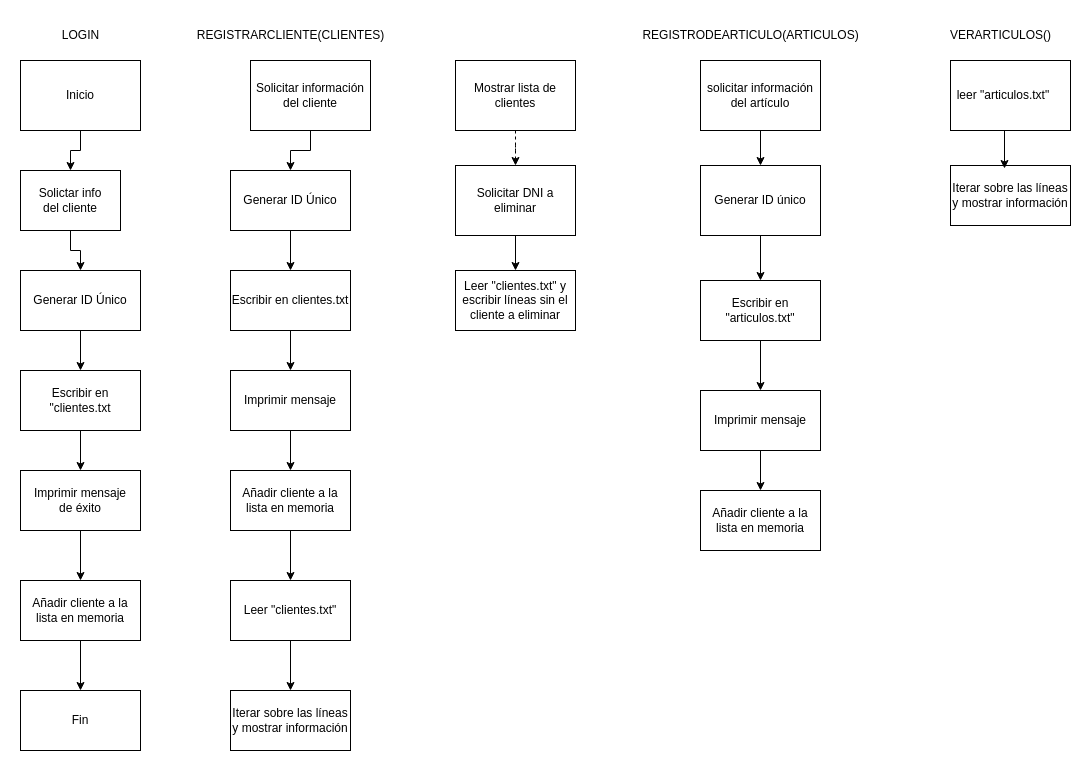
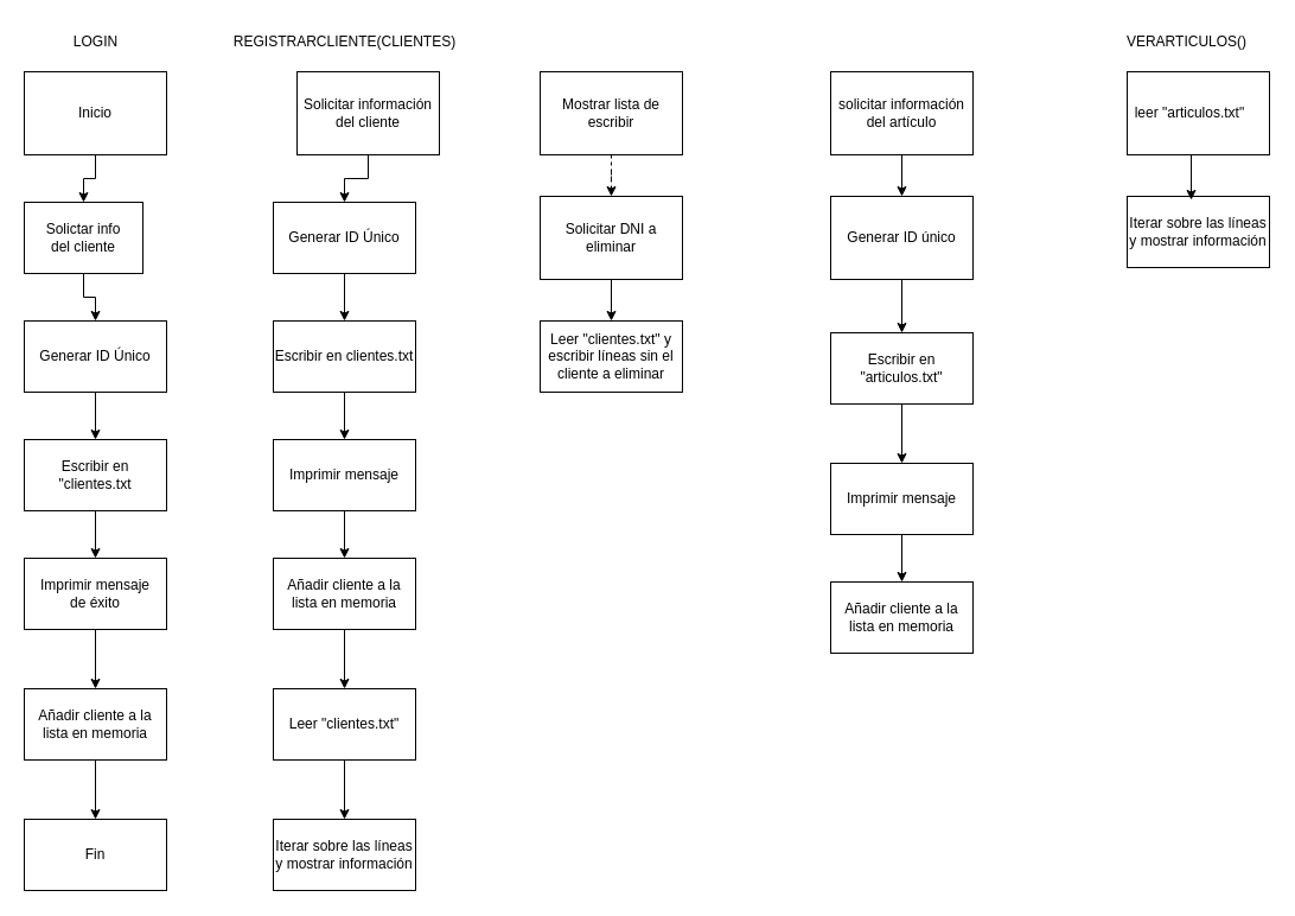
  <mxCell id="0" />
  <mxCell id="1" parent="0" />
  <mxCell id="2" style="edgeStyle=orthogonalEdgeStyle;rounded=0;orthogonalLoop=1;jettySize=auto;html=1;exitX=0.5;exitY=1;exitDx=0;exitDy=0;entryX=0.5;entryY=0;entryDx=0;entryDy=0;" edge="1" parent="1" source="3" target="5"><mxGeometry relative="1" as="geometry" /></mxCell>
  <mxCell id="3" value="Inicio" style="rounded=0;whiteSpace=wrap;html=1;" vertex="1" parent="1"><mxGeometry x="20" y="60" width="120" height="70" as="geometry" /></mxCell>
  <mxCell id="4" style="edgeStyle=orthogonalEdgeStyle;rounded=0;orthogonalLoop=1;jettySize=auto;html=1;exitX=0.5;exitY=1;exitDx=0;exitDy=0;" edge="1" parent="1" source="5" target="7"><mxGeometry relative="1" as="geometry" /></mxCell>
  <mxCell id="5" value="Solictar info&lt;br&gt;del cliente" style="rounded=0;whiteSpace=wrap;html=1;" vertex="1" parent="1"><mxGeometry x="20" y="170" width="100" height="60" as="geometry" /></mxCell>
  <mxCell id="6" style="edgeStyle=orthogonalEdgeStyle;rounded=0;orthogonalLoop=1;jettySize=auto;html=1;exitX=0.5;exitY=1;exitDx=0;exitDy=0;" edge="1" parent="1" source="7" target="9"><mxGeometry relative="1" as="geometry" /></mxCell>
  <mxCell id="7" value="Generar ID Único" style="rounded=0;whiteSpace=wrap;html=1;" vertex="1" parent="1"><mxGeometry x="20" y="270" width="120" height="60" as="geometry" /></mxCell>
  <mxCell id="8" style="edgeStyle=orthogonalEdgeStyle;rounded=0;orthogonalLoop=1;jettySize=auto;html=1;exitX=0.5;exitY=1;exitDx=0;exitDy=0;entryX=0.5;entryY=0;entryDx=0;entryDy=0;" edge="1" parent="1" source="9" target="11"><mxGeometry relative="1" as="geometry" /></mxCell>
  <mxCell id="9" value="Escribir en&lt;br&gt;&quot;clientes.txt" style="rounded=0;whiteSpace=wrap;html=1;" vertex="1" parent="1"><mxGeometry x="20" y="370" width="120" height="60" as="geometry" /></mxCell>
  <mxCell id="10" style="edgeStyle=orthogonalEdgeStyle;rounded=0;orthogonalLoop=1;jettySize=auto;html=1;exitX=0.5;exitY=1;exitDx=0;exitDy=0;entryX=0.5;entryY=0;entryDx=0;entryDy=0;" edge="1" parent="1" source="11" target="14"><mxGeometry relative="1" as="geometry" /></mxCell>
  <mxCell id="11" value="Imprimir mensaje&lt;br&gt;de éxito" style="rounded=0;whiteSpace=wrap;html=1;" vertex="1" parent="1"><mxGeometry x="20" y="470" width="120" height="60" as="geometry" /></mxCell>
  <mxCell id="12" value="LOGIN" style="text;html=1;align=center;verticalAlign=middle;resizable=0;points=[];autosize=1;strokeColor=none;fillColor=none;" vertex="1" parent="1"><mxGeometry x="50" y="20" width="60" height="30" as="geometry" /></mxCell>
  <mxCell id="13" style="edgeStyle=orthogonalEdgeStyle;rounded=0;orthogonalLoop=1;jettySize=auto;html=1;exitX=0.5;exitY=1;exitDx=0;exitDy=0;" edge="1" parent="1" source="14" target="15"><mxGeometry relative="1" as="geometry" /></mxCell>
  <mxCell id="14" value="Añadir cliente a la lista en memoria" style="rounded=0;whiteSpace=wrap;html=1;" vertex="1" parent="1"><mxGeometry x="20" y="580" width="120" height="60" as="geometry" /></mxCell>
  <mxCell id="15" value="Fin" style="rounded=0;whiteSpace=wrap;html=1;" vertex="1" parent="1"><mxGeometry x="20" y="690" width="120" height="60" as="geometry" /></mxCell>
  <mxCell id="16" value="REGISTRARCLIENTE(CLIENTES)" style="text;html=1;align=center;verticalAlign=middle;resizable=0;points=[];autosize=1;strokeColor=none;fillColor=none;" vertex="1" parent="1"><mxGeometry x="185" y="20" width="210" height="30" as="geometry" /></mxCell>
  <mxCell id="17" style="edgeStyle=orthogonalEdgeStyle;rounded=0;orthogonalLoop=1;jettySize=auto;html=1;exitX=0.5;exitY=1;exitDx=0;exitDy=0;" edge="1" parent="1" source="18" target="20"><mxGeometry relative="1" as="geometry" /></mxCell>
  <mxCell id="18" value="Solicitar información&lt;br&gt;del cliente" style="rounded=0;whiteSpace=wrap;html=1;" vertex="1" parent="1"><mxGeometry x="250" y="60" width="120" height="70" as="geometry" /></mxCell>
  <mxCell id="19" style="edgeStyle=orthogonalEdgeStyle;rounded=0;orthogonalLoop=1;jettySize=auto;html=1;entryX=0.5;entryY=0;entryDx=0;entryDy=0;" edge="1" parent="1" source="20" target="22"><mxGeometry relative="1" as="geometry" /></mxCell>
  <mxCell id="20" value="Generar ID Único" style="rounded=0;whiteSpace=wrap;html=1;" vertex="1" parent="1"><mxGeometry x="230" y="170" width="120" height="60" as="geometry" /></mxCell>
  <mxCell id="21" style="edgeStyle=orthogonalEdgeStyle;rounded=0;orthogonalLoop=1;jettySize=auto;html=1;exitX=0.5;exitY=1;exitDx=0;exitDy=0;entryX=0.5;entryY=0;entryDx=0;entryDy=0;" edge="1" parent="1" source="22" target="24"><mxGeometry relative="1" as="geometry" /></mxCell>
  <mxCell id="22" value="Escribir en clientes.txt" style="rounded=0;whiteSpace=wrap;html=1;" vertex="1" parent="1"><mxGeometry x="230" y="270" width="120" height="60" as="geometry" /></mxCell>
  <mxCell id="23" style="edgeStyle=orthogonalEdgeStyle;rounded=0;orthogonalLoop=1;jettySize=auto;html=1;exitX=0.5;exitY=1;exitDx=0;exitDy=0;" edge="1" parent="1" source="24" target="26"><mxGeometry relative="1" as="geometry" /></mxCell>
  <mxCell id="24" value="Imprimir mensaje" style="rounded=0;whiteSpace=wrap;html=1;" vertex="1" parent="1"><mxGeometry x="230" y="370" width="120" height="60" as="geometry" /></mxCell>
  <mxCell id="25" style="edgeStyle=orthogonalEdgeStyle;rounded=0;orthogonalLoop=1;jettySize=auto;html=1;entryX=0.5;entryY=0;entryDx=0;entryDy=0;" edge="1" parent="1" source="26" target="28"><mxGeometry relative="1" as="geometry" /></mxCell>
  <mxCell id="26" value="Añadir cliente a la lista en memoria" style="rounded=0;whiteSpace=wrap;html=1;" vertex="1" parent="1"><mxGeometry x="230" y="470" width="120" height="60" as="geometry" /></mxCell>
  <mxCell id="27" style="edgeStyle=orthogonalEdgeStyle;rounded=0;orthogonalLoop=1;jettySize=auto;html=1;exitX=0.5;exitY=1;exitDx=0;exitDy=0;entryX=0.5;entryY=0;entryDx=0;entryDy=0;" edge="1" parent="1" source="28" target="29"><mxGeometry relative="1" as="geometry" /></mxCell>
  <mxCell id="28" value="Leer &quot;clientes.txt&quot;" style="rounded=0;whiteSpace=wrap;html=1;" vertex="1" parent="1"><mxGeometry x="230" y="580" width="120" height="60" as="geometry" /></mxCell>
  <mxCell id="29" value="Iterar sobre las líneas y mostrar información" style="rounded=0;whiteSpace=wrap;html=1;" vertex="1" parent="1"><mxGeometry x="230" y="690" width="120" height="60" as="geometry" /></mxCell>
  <mxCell id="30" style="edgeStyle=orthogonalEdgeStyle;rounded=0;orthogonalLoop=1;jettySize=auto;html=1;entryX=0.5;entryY=0;entryDx=0;entryDy=0;dashed=1;" edge="1" parent="1" source="31" target="33"><mxGeometry relative="1" as="geometry" /></mxCell>
- <mxCell id="31" value="Mostrar lista de clientes" style="rounded=0;whiteSpace=wrap;html=1;" vertex="1" parent="1"><mxGeometry x="455" y="60" width="120" height="70" as="geometry" /></mxCell>
+ <mxCell id="31" value="Mostrar lista de escribir" style="rounded=0;whiteSpace=wrap;html=1;" vertex="1" parent="1"><mxGeometry x="455" y="60" width="120" height="70" as="geometry" /></mxCell>
  <mxCell id="32" style="edgeStyle=orthogonalEdgeStyle;rounded=0;orthogonalLoop=1;jettySize=auto;html=1;exitX=0.5;exitY=1;exitDx=0;exitDy=0;" edge="1" parent="1" source="33" target="34"><mxGeometry relative="1" as="geometry" /></mxCell>
  <mxCell id="33" value="Solicitar DNI a eliminar" style="rounded=0;whiteSpace=wrap;html=1;" vertex="1" parent="1"><mxGeometry x="455" y="165" width="120" height="70" as="geometry" /></mxCell>
  <mxCell id="34" value="Leer &quot;clientes.txt&quot; y escribir líneas sin el cliente a eliminar" style="rounded=0;whiteSpace=wrap;html=1;" vertex="1" parent="1"><mxGeometry x="455" y="270" width="120" height="60" as="geometry" /></mxCell>
- <mxCell id="35" value="REGISTRODEARTICULO(ARTICULOS)" style="text;html=1;align=center;verticalAlign=middle;resizable=0;points=[];autosize=1;strokeColor=none;fillColor=none;" vertex="1" parent="1"><mxGeometry x="630" y="20" width="240" height="30" as="geometry" /></mxCell>
  <mxCell id="36" style="edgeStyle=orthogonalEdgeStyle;rounded=0;orthogonalLoop=1;jettySize=auto;html=1;entryX=0.5;entryY=0;entryDx=0;entryDy=0;" edge="1" parent="1" source="37" target="39"><mxGeometry relative="1" as="geometry" /></mxCell>
  <mxCell id="37" value="solicitar información del artículo" style="rounded=0;whiteSpace=wrap;html=1;" vertex="1" parent="1"><mxGeometry x="700" y="60" width="120" height="70" as="geometry" /></mxCell>
  <mxCell id="38" style="edgeStyle=orthogonalEdgeStyle;rounded=0;orthogonalLoop=1;jettySize=auto;html=1;exitX=0.5;exitY=1;exitDx=0;exitDy=0;entryX=0.5;entryY=0;entryDx=0;entryDy=0;" edge="1" parent="1" source="39" target="41"><mxGeometry relative="1" as="geometry" /></mxCell>
  <mxCell id="39" value="Generar ID único" style="rounded=0;whiteSpace=wrap;html=1;" vertex="1" parent="1"><mxGeometry x="700" y="165" width="120" height="70" as="geometry" /></mxCell>
  <mxCell id="40" style="edgeStyle=orthogonalEdgeStyle;rounded=0;orthogonalLoop=1;jettySize=auto;html=1;exitX=0.5;exitY=1;exitDx=0;exitDy=0;" edge="1" parent="1" source="41" target="43"><mxGeometry relative="1" as="geometry" /></mxCell>
  <mxCell id="41" value="Escribir en &quot;articulos.txt&quot;" style="rounded=0;whiteSpace=wrap;html=1;" vertex="1" parent="1"><mxGeometry x="700" y="280" width="120" height="60" as="geometry" /></mxCell>
  <mxCell id="42" style="edgeStyle=orthogonalEdgeStyle;rounded=0;orthogonalLoop=1;jettySize=auto;html=1;exitX=0.5;exitY=1;exitDx=0;exitDy=0;entryX=0.5;entryY=0;entryDx=0;entryDy=0;" edge="1" parent="1" source="43" target="44"><mxGeometry relative="1" as="geometry" /></mxCell>
  <mxCell id="43" value="Imprimir mensaje" style="rounded=0;whiteSpace=wrap;html=1;" vertex="1" parent="1"><mxGeometry x="700" y="390" width="120" height="60" as="geometry" /></mxCell>
  <mxCell id="44" value="Añadir cliente a la lista en memoria" style="rounded=0;whiteSpace=wrap;html=1;" vertex="1" parent="1"><mxGeometry x="700" y="490" width="120" height="60" as="geometry" /></mxCell>
  <mxCell id="45" value="VERARTICULOS()" style="text;html=1;align=center;verticalAlign=middle;resizable=0;points=[];autosize=1;strokeColor=none;fillColor=none;" vertex="1" parent="1"><mxGeometry x="940" y="20" width="120" height="30" as="geometry" /></mxCell>
  <mxCell id="46" value="leer &quot;articulos.txt&quot;&lt;span style=&quot;white-space: pre;&quot;&gt;&#09;&lt;/span&gt;" style="rounded=0;whiteSpace=wrap;html=1;" vertex="1" parent="1"><mxGeometry x="950" y="60" width="120" height="70" as="geometry" /></mxCell>
  <mxCell id="47" value="Iterar sobre las líneas y mostrar información" style="rounded=0;whiteSpace=wrap;html=1;" vertex="1" parent="1"><mxGeometry x="950" y="165" width="120" height="60" as="geometry" /></mxCell>
  <mxCell id="48" style="edgeStyle=orthogonalEdgeStyle;rounded=0;orthogonalLoop=1;jettySize=auto;html=1;exitX=0.5;exitY=1;exitDx=0;exitDy=0;entryX=0.45;entryY=0.05;entryDx=0;entryDy=0;entryPerimeter=0;" edge="1" parent="1" source="46" target="47"><mxGeometry relative="1" as="geometry" /></mxCell>
